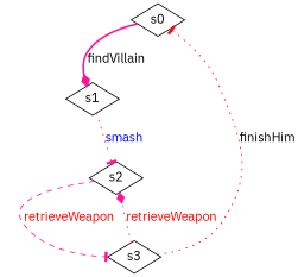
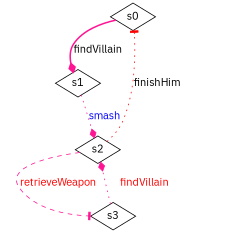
  digraph {
    fontname="IBM Plex Sans"
    node [color="#000000" fontcolor="#000000" fontname="IBM Plex Sans" shape=diamond]
    edge [arrowhead=diamond color=deeppink fontcolor=black fontname="IBM Plex Sans" style=dotted]
    n1 [label=s0]
    n2 [label=s1]
    n3 [label=s2]
    n4 [label=s3]
    n1 -> n2 [label=findVillain style=bold]
-   n2 -> n3 [arrowhead=tee fontcolor=blue label=smash]
-   n4 -> n1 [arrowhead=tee color=red label=finishHim]
+   n2 -> n3 [fontcolor=blue label=smash]
+   n3 -> n1 [arrowhead=tee color=red label=finishHim]
    n3 -> n4 [arrowhead=tee fontcolor=red label=retrieveWeapon style=dashed]
-   n4 -> n3 [fontcolor=red label=retrieveWeapon]
+   n4 -> n3 [fontcolor=red label=findVillain]
  }
